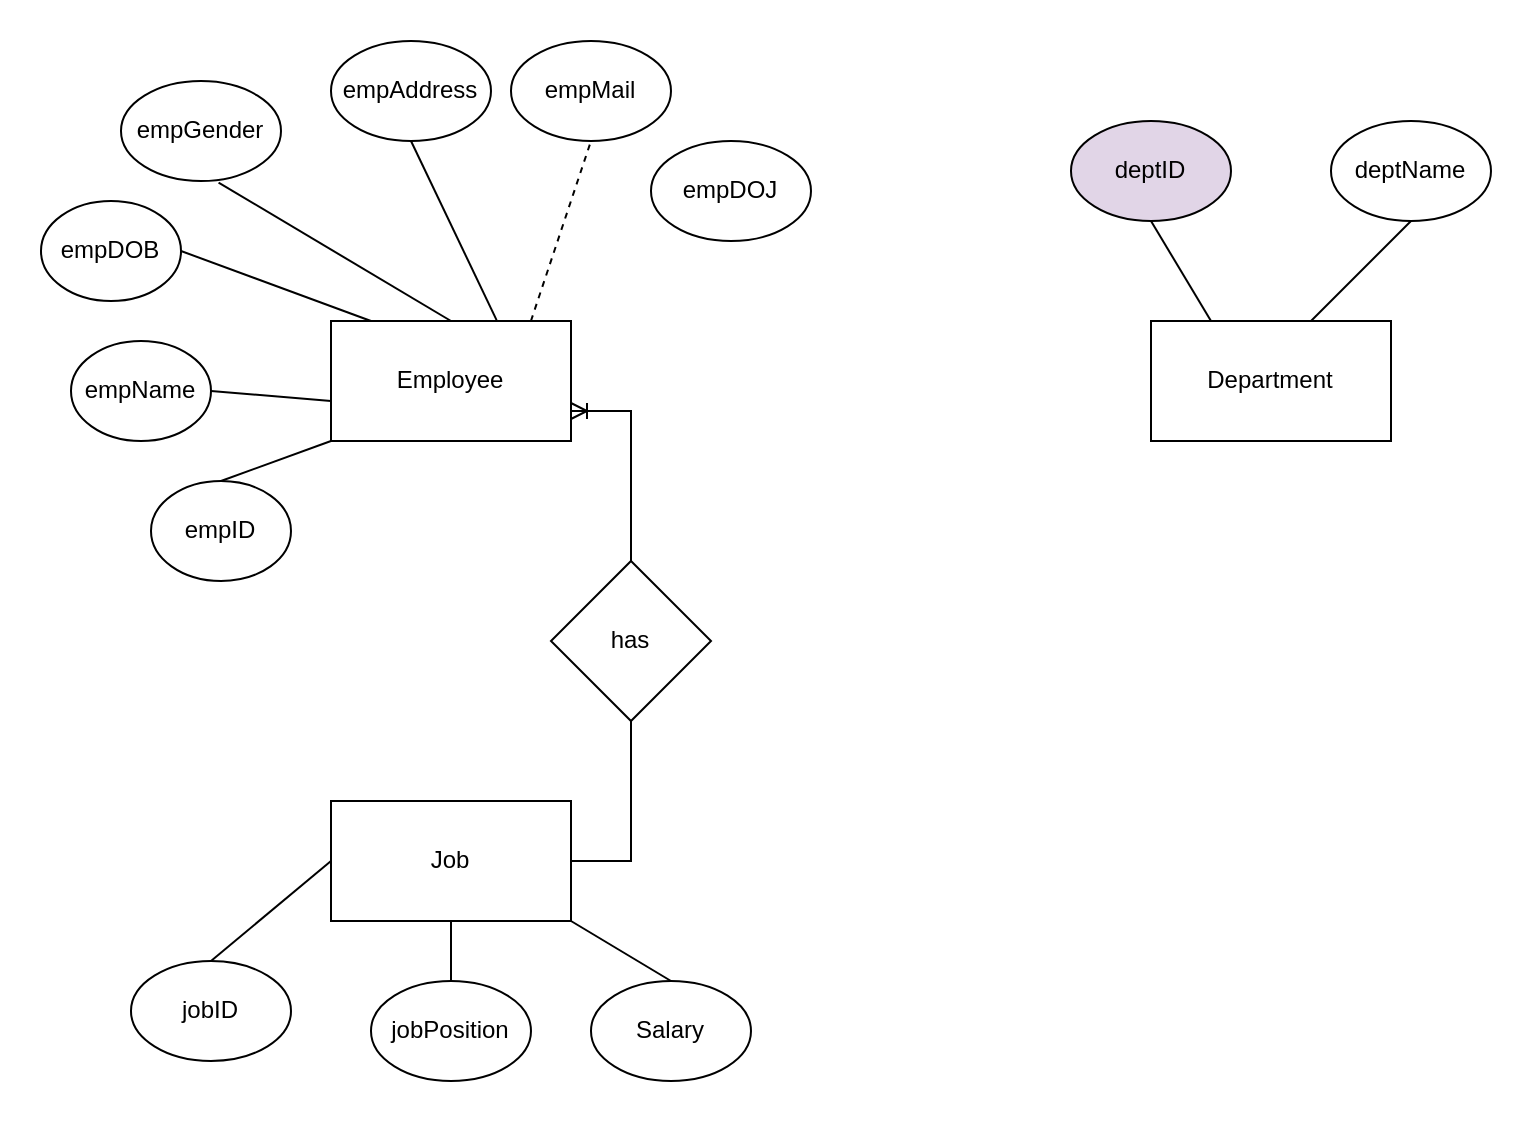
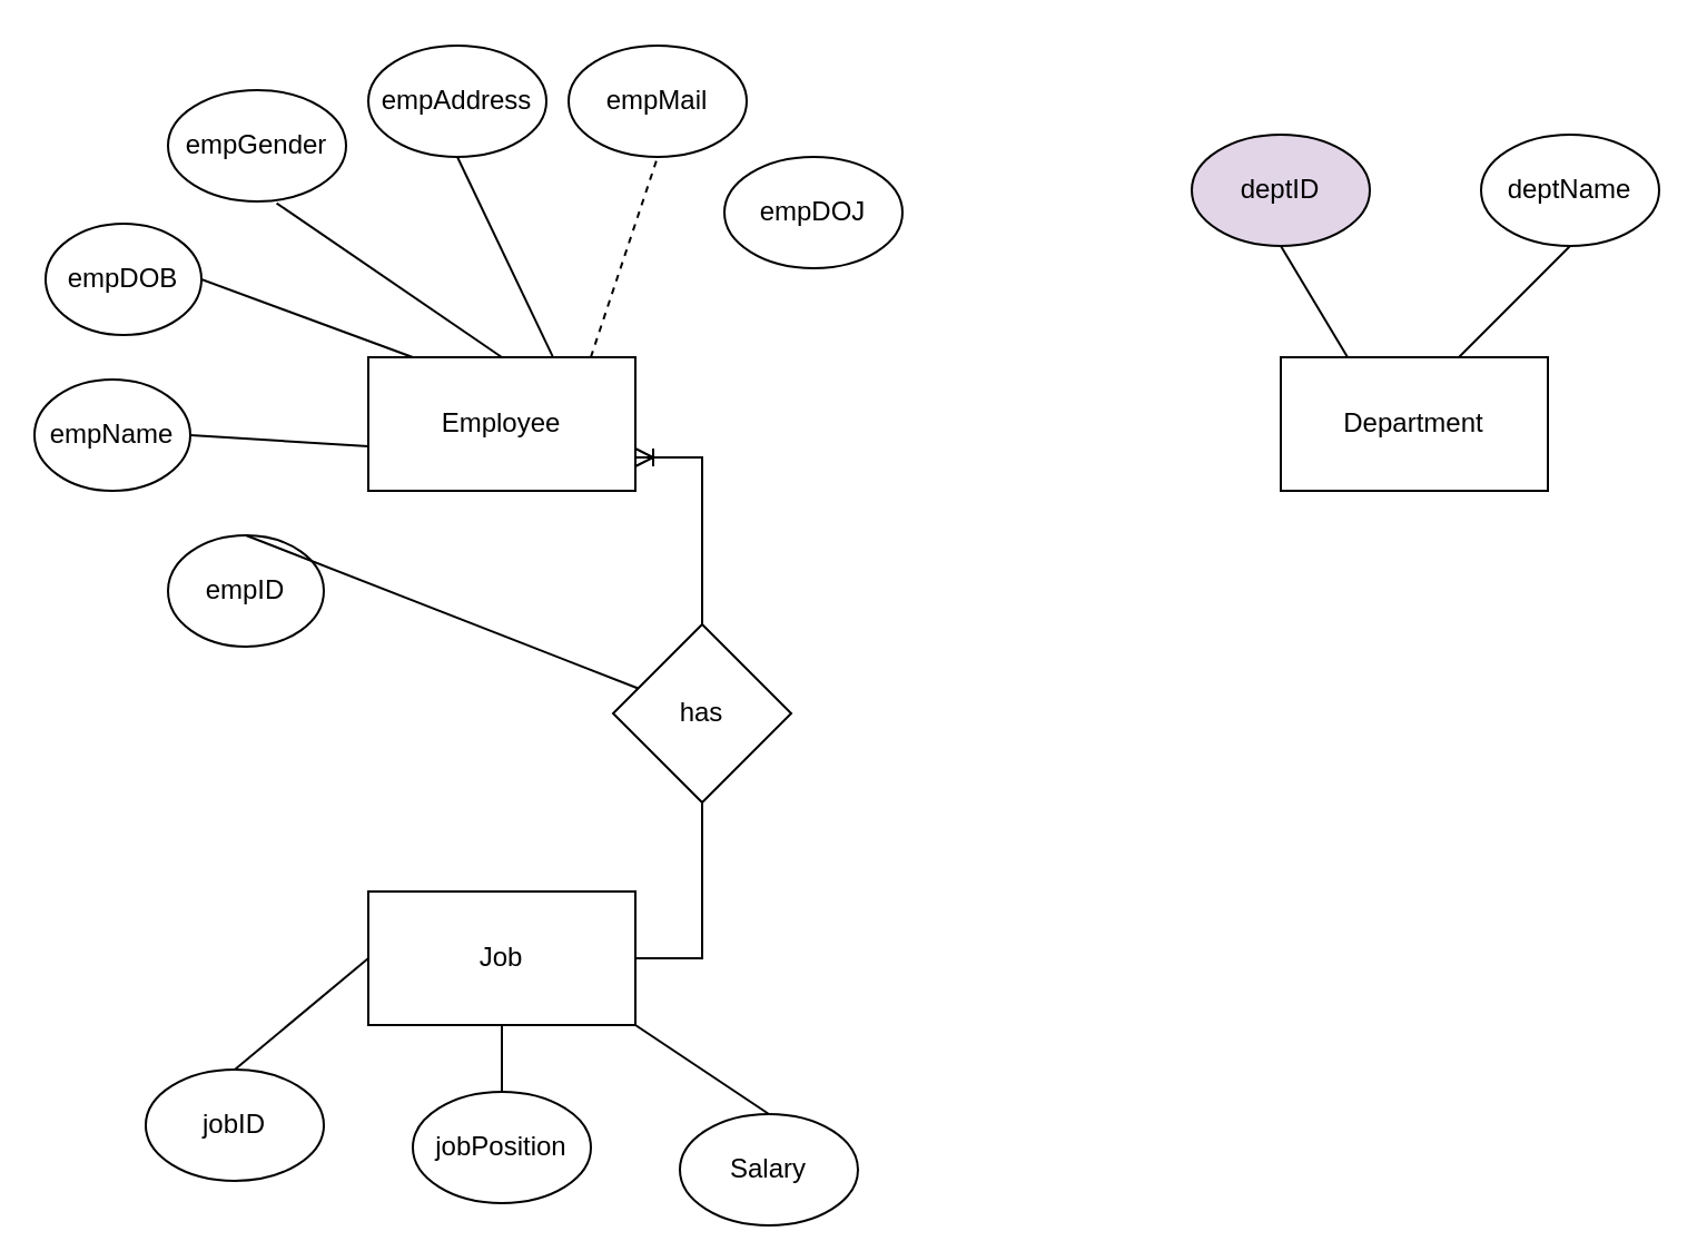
  <mxCell id="0" />
  <mxCell id="1" parent="0" />
  <mxCell id="2" value="Employee" style="rounded=0;whiteSpace=wrap;html=1;" vertex="1" parent="1"><mxGeometry x="165" y="160" width="120" height="60" as="geometry" /></mxCell>
  <mxCell id="3" value="Department" style="rounded=0;whiteSpace=wrap;html=1;" vertex="1" parent="1"><mxGeometry x="575" y="160" width="120" height="60" as="geometry" /></mxCell>
  <mxCell id="4" value="Job" style="rounded=0;whiteSpace=wrap;html=1;" vertex="1" parent="1"><mxGeometry x="165" y="400" width="120" height="60" as="geometry" /></mxCell>
  <mxCell id="5" value="empID" style="ellipse;whiteSpace=wrap;html=1;" vertex="1" parent="1"><mxGeometry x="75" y="240" width="70" height="50" as="geometry" /></mxCell>
- <mxCell id="6" value="empName" style="ellipse;whiteSpace=wrap;html=1;" vertex="1" parent="1"><mxGeometry x="35" y="170" width="70" height="50" as="geometry" /></mxCell>
+ <mxCell id="6" value="empName" style="ellipse;whiteSpace=wrap;html=1;" vertex="1" parent="1"><mxGeometry x="15" y="170" width="70" height="50" as="geometry" /></mxCell>
  <mxCell id="7" value="empDOB" style="ellipse;whiteSpace=wrap;html=1;" vertex="1" parent="1"><mxGeometry x="20" y="100" width="70" height="50" as="geometry" /></mxCell>
- <mxCell id="8" value="empGender" style="ellipse;whiteSpace=wrap;html=1;" vertex="1" parent="1"><mxGeometry x="60" y="40" width="80" height="50" as="geometry" /></mxCell>
+ <mxCell id="8" value="empGender" style="ellipse;whiteSpace=wrap;html=1;" vertex="1" parent="1"><mxGeometry x="75" y="40" width="80" height="50" as="geometry" /></mxCell>
  <mxCell id="9" value="empAddress" style="ellipse;whiteSpace=wrap;html=1;" vertex="1" parent="1"><mxGeometry x="165" y="20" width="80" height="50" as="geometry" /></mxCell>
  <mxCell id="10" value="empMail" style="ellipse;whiteSpace=wrap;html=1;" vertex="1" parent="1"><mxGeometry x="255" y="20" width="80" height="50" as="geometry" /></mxCell>
  <mxCell id="11" value="empDOJ" style="ellipse;whiteSpace=wrap;html=1;" vertex="1" parent="1"><mxGeometry x="325" y="70" width="80" height="50" as="geometry" /></mxCell>
  <mxCell id="12" value="deptName" style="ellipse;whiteSpace=wrap;html=1;" vertex="1" parent="1"><mxGeometry x="665" y="60" width="80" height="50" as="geometry" /></mxCell>
  <mxCell id="13" value="deptID" style="ellipse;whiteSpace=wrap;html=1;fillColor=#e1d5e7;" vertex="1" parent="1"><mxGeometry x="535" y="60" width="80" height="50" as="geometry" /></mxCell>
  <mxCell id="14" value="jobID" style="ellipse;whiteSpace=wrap;html=1;" vertex="1" parent="1"><mxGeometry x="65" y="480" width="80" height="50" as="geometry" /></mxCell>
  <mxCell id="15" value="jobPosition" style="ellipse;whiteSpace=wrap;html=1;" vertex="1" parent="1"><mxGeometry x="185" y="490" width="80" height="50" as="geometry" /></mxCell>
- <mxCell id="16" value="Salary" style="ellipse;whiteSpace=wrap;html=1;" vertex="1" parent="1"><mxGeometry x="295" y="490" width="80" height="50" as="geometry" /></mxCell>
+ <mxCell id="16" value="Salary" style="ellipse;whiteSpace=wrap;html=1;" vertex="1" parent="1"><mxGeometry x="305" y="500" width="80" height="50" as="geometry" /></mxCell>
  <mxCell id="17" value="" style="endArrow=none;html=1;rounded=0;exitX=0.5;exitY=0;exitDx=0;exitDy=0;entryX=0;entryY=0.5;entryDx=0;entryDy=0;" edge="1" parent="1" source="14" target="4"><mxGeometry width="50" height="50" relative="1" as="geometry"><mxPoint x="415" y="380" as="sourcePoint" /><mxPoint x="465" y="330" as="targetPoint" /></mxGeometry></mxCell>
  <mxCell id="18" value="" style="endArrow=none;html=1;rounded=0;exitX=0.5;exitY=0;exitDx=0;exitDy=0;entryX=0.5;entryY=1;entryDx=0;entryDy=0;" edge="1" parent="1" source="15" target="4"><mxGeometry width="50" height="50" relative="1" as="geometry"><mxPoint x="415" y="380" as="sourcePoint" /><mxPoint x="465" y="330" as="targetPoint" /></mxGeometry></mxCell>
  <mxCell id="19" value="" style="endArrow=none;html=1;rounded=0;exitX=0.5;exitY=0;exitDx=0;exitDy=0;entryX=1;entryY=1;entryDx=0;entryDy=0;" edge="1" parent="1" source="16" target="4"><mxGeometry width="50" height="50" relative="1" as="geometry"><mxPoint x="415" y="380" as="sourcePoint" /><mxPoint x="465" y="330" as="targetPoint" /></mxGeometry></mxCell>
  <mxCell id="20" value="" style="endArrow=none;html=1;rounded=0;entryX=0.5;entryY=1;entryDx=0;entryDy=0;exitX=0.25;exitY=0;exitDx=0;exitDy=0;" edge="1" parent="1" source="3" target="13"><mxGeometry width="50" height="50" relative="1" as="geometry"><mxPoint x="415" y="380" as="sourcePoint" /><mxPoint x="465" y="330" as="targetPoint" /></mxGeometry></mxCell>
  <mxCell id="21" value="" style="endArrow=none;html=1;rounded=0;entryX=0.5;entryY=1;entryDx=0;entryDy=0;" edge="1" parent="1" target="12"><mxGeometry width="50" height="50" relative="1" as="geometry"><mxPoint x="655" y="160" as="sourcePoint" /><mxPoint x="465" y="330" as="targetPoint" /></mxGeometry></mxCell>
  <mxCell id="22" value="" style="endArrow=none;html=1;rounded=0;entryX=0.5;entryY=1;entryDx=0;entryDy=0;exitX=0.833;exitY=0;exitDx=0;exitDy=0;exitPerimeter=0;dashed=1;" edge="1" parent="1" source="2" target="10"><mxGeometry width="50" height="50" relative="1" as="geometry"><mxPoint x="415" y="280" as="sourcePoint" /><mxPoint x="465" y="230" as="targetPoint" /></mxGeometry></mxCell>
  <mxCell id="23" value="" style="endArrow=none;html=1;rounded=0;entryX=0.5;entryY=1;entryDx=0;entryDy=0;exitX=0.69;exitY=-0.007;exitDx=0;exitDy=0;exitPerimeter=0;" edge="1" parent="1" source="2" target="9"><mxGeometry width="50" height="50" relative="1" as="geometry"><mxPoint x="415" y="280" as="sourcePoint" /><mxPoint x="465" y="230" as="targetPoint" /></mxGeometry></mxCell>
  <mxCell id="24" value="" style="endArrow=none;html=1;rounded=0;entryX=0.61;entryY=1.016;entryDx=0;entryDy=0;entryPerimeter=0;exitX=0.5;exitY=0;exitDx=0;exitDy=0;" edge="1" parent="1" source="2" target="8"><mxGeometry width="50" height="50" relative="1" as="geometry"><mxPoint x="415" y="280" as="sourcePoint" /><mxPoint x="465" y="230" as="targetPoint" /></mxGeometry></mxCell>
  <mxCell id="25" value="" style="endArrow=none;html=1;rounded=0;entryX=1;entryY=0.5;entryDx=0;entryDy=0;" edge="1" parent="1" target="7"><mxGeometry width="50" height="50" relative="1" as="geometry"><mxPoint x="185" y="160" as="sourcePoint" /><mxPoint x="465" y="230" as="targetPoint" /></mxGeometry></mxCell>
  <mxCell id="26" value="" style="endArrow=none;html=1;rounded=0;exitX=1;exitY=0.5;exitDx=0;exitDy=0;" edge="1" parent="1" source="6"><mxGeometry width="50" height="50" relative="1" as="geometry"><mxPoint x="415" y="280" as="sourcePoint" /><mxPoint x="165" y="200" as="targetPoint" /></mxGeometry></mxCell>
- <mxCell id="27" value="" style="endArrow=none;html=1;rounded=0;exitX=0.5;exitY=0;exitDx=0;exitDy=0;entryX=0;entryY=1;entryDx=0;entryDy=0;" edge="1" parent="1" source="5" target="2"><mxGeometry width="50" height="50" relative="1" as="geometry"><mxPoint x="415" y="280" as="sourcePoint" /><mxPoint x="465" y="230" as="targetPoint" /></mxGeometry></mxCell>
+ <mxCell id="27" value="" style="endArrow=none;html=1;rounded=0;exitX=0.5;exitY=0;exitDx=0;exitDy=0;" edge="1" parent="1" source="5" target="29"><mxGeometry width="50" height="50" relative="1" as="geometry"><mxPoint x="415" y="280" as="sourcePoint" /><mxPoint x="465" y="230" as="targetPoint" /></mxGeometry></mxCell>
  <mxCell id="28" value="" style="edgeStyle=entityRelationEdgeStyle;fontSize=12;html=1;endArrow=ERoneToMany;rounded=0;exitX=1;exitY=0.5;exitDx=0;exitDy=0;entryX=1;entryY=0.75;entryDx=0;entryDy=0;" edge="1" parent="1" source="4" target="2"><mxGeometry width="100" height="100" relative="1" as="geometry"><mxPoint x="375" y="445" as="sourcePoint" /><mxPoint x="375" y="220" as="targetPoint" /></mxGeometry></mxCell>
  <mxCell id="29" value="has" style="rhombus;whiteSpace=wrap;html=1;" vertex="1" parent="1"><mxGeometry x="275" y="280" width="80" height="80" as="geometry" /></mxCell>
